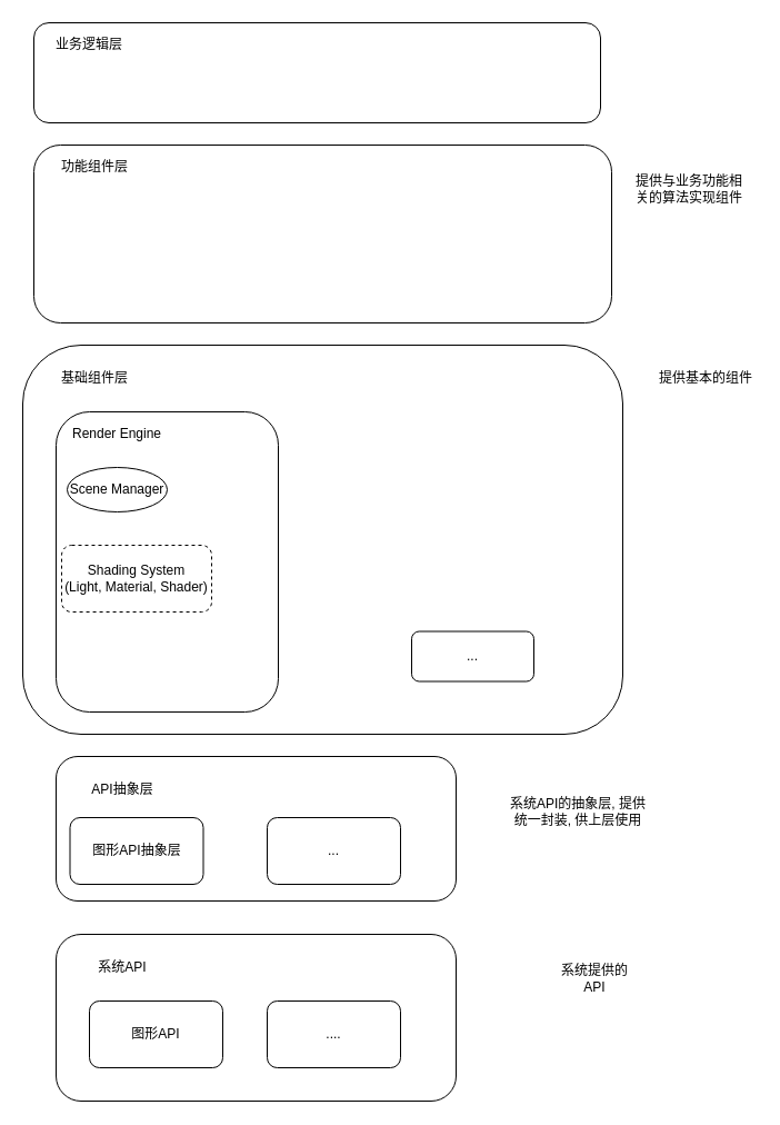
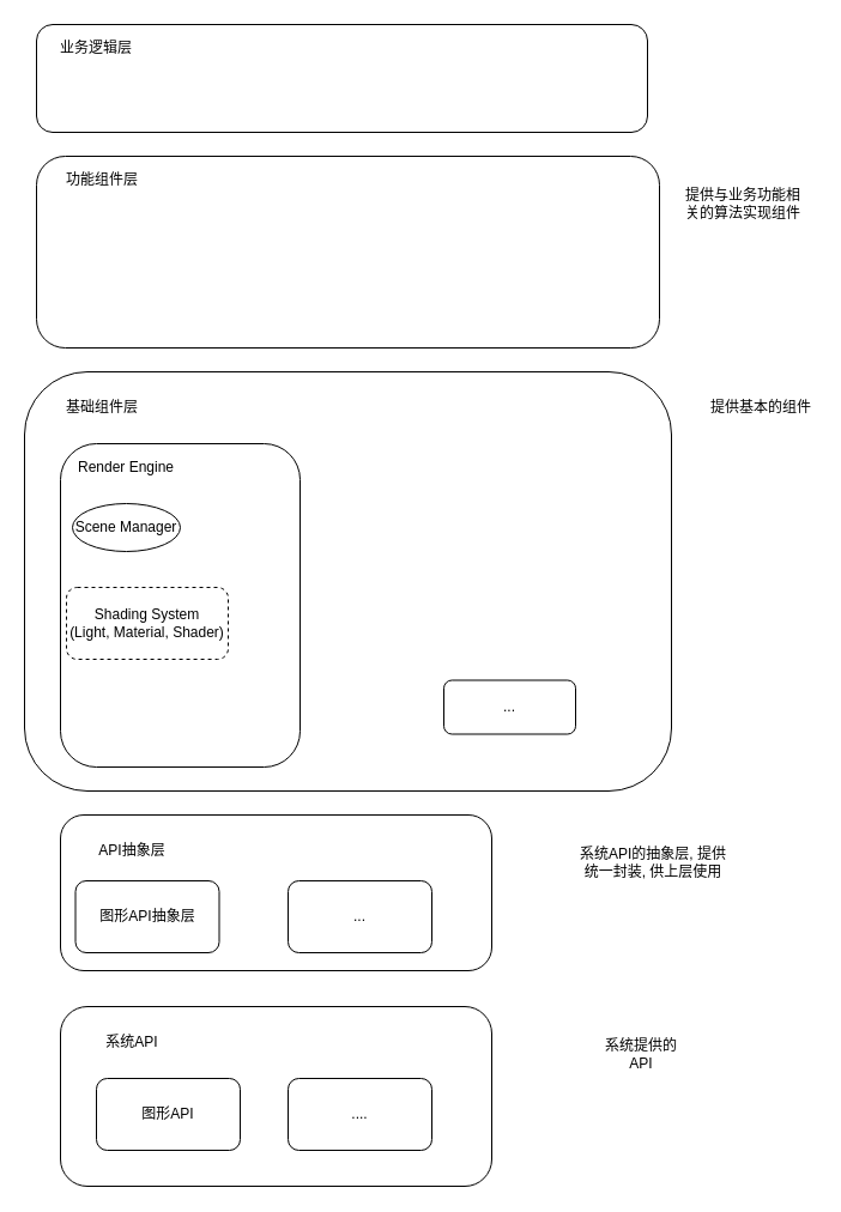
  <mxCell id="0" />
  <mxCell id="1" parent="0" />
  <mxCell id="2" value="" style="rounded=1;whiteSpace=wrap;html=1;" vertex="1" parent="1"><mxGeometry x="50" y="840" width="360" height="150" as="geometry" /></mxCell>
  <mxCell id="3" value="图形API" style="rounded=1;whiteSpace=wrap;html=1;" vertex="1" parent="1"><mxGeometry x="80" y="900" width="120" height="60" as="geometry" /></mxCell>
  <mxCell id="4" value="...." style="rounded=1;whiteSpace=wrap;html=1;" vertex="1" parent="1"><mxGeometry x="240" y="900" width="120" height="60" as="geometry" /></mxCell>
  <mxCell id="5" value="系统API" style="text;html=1;strokeColor=none;fillColor=none;align=center;verticalAlign=middle;whiteSpace=wrap;rounded=0;" vertex="1" parent="1"><mxGeometry x="80" y="860" width="60" height="20" as="geometry" /></mxCell>
  <mxCell id="6" value="" style="rounded=1;whiteSpace=wrap;html=1;" vertex="1" parent="1"><mxGeometry x="50" y="680" width="360" height="130" as="geometry" /></mxCell>
  <mxCell id="7" value="图形API抽象层" style="rounded=1;whiteSpace=wrap;html=1;" vertex="1" parent="1"><mxGeometry x="62.5" y="735" width="120" height="60" as="geometry" /></mxCell>
  <mxCell id="8" value="API抽象层" style="text;html=1;strokeColor=none;fillColor=none;align=center;verticalAlign=middle;whiteSpace=wrap;rounded=0;" vertex="1" parent="1"><mxGeometry x="70" y="700" width="80" height="20" as="geometry" /></mxCell>
  <mxCell id="9" value="" style="rounded=1;whiteSpace=wrap;html=1;" vertex="1" parent="1"><mxGeometry x="20" y="310" width="540" height="350" as="geometry" /></mxCell>
- <mxCell id="10" value="系统API的抽象层, 提供统一封装, 供上层使用" style="text;html=1;strokeColor=none;fillColor=none;align=center;verticalAlign=middle;whiteSpace=wrap;rounded=0;" vertex="1" parent="1"><mxGeometry x="455" y="710" width="130" height="40" as="geometry" /></mxCell>
+ <mxCell id="10" value="系统API的抽象层, 提供统一封装, 供上层使用" style="text;html=1;strokeColor=none;fillColor=none;align=center;verticalAlign=middle;whiteSpace=wrap;rounded=0;" vertex="1" parent="1"><mxGeometry x="480" y="700" width="130" height="40" as="geometry" /></mxCell>
  <mxCell id="11" value="系统提供的API" style="text;html=1;strokeColor=none;fillColor=none;align=center;verticalAlign=middle;whiteSpace=wrap;rounded=0;" vertex="1" parent="1"><mxGeometry x="500" y="870" width="70" height="20" as="geometry" /></mxCell>
  <mxCell id="12" value="..." style="rounded=1;whiteSpace=wrap;html=1;" vertex="1" parent="1"><mxGeometry x="240" y="735" width="120" height="60" as="geometry" /></mxCell>
  <mxCell id="13" value="" style="rounded=1;whiteSpace=wrap;html=1;" vertex="1" parent="1"><mxGeometry x="50" y="370" width="200" height="270" as="geometry" /></mxCell>
  <mxCell id="14" value="基础组件层" style="text;html=1;strokeColor=none;fillColor=none;align=center;verticalAlign=middle;whiteSpace=wrap;rounded=0;" vertex="1" parent="1"><mxGeometry x="50" y="330" width="70" height="20" as="geometry" /></mxCell>
  <mxCell id="15" value="..." style="rounded=1;whiteSpace=wrap;html=1;" vertex="1" parent="1"><mxGeometry x="370" y="567.5" width="110" height="45" as="geometry" /></mxCell>
  <mxCell id="16" value="Render Engine" style="text;html=1;strokeColor=none;fillColor=none;align=center;verticalAlign=middle;whiteSpace=wrap;rounded=0;" vertex="1" parent="1"><mxGeometry x="60" y="380" width="90" height="20" as="geometry" /></mxCell>
  <mxCell id="17" value="Scene Manager" style="ellipse;whiteSpace=wrap;html=1;" vertex="1" parent="1"><mxGeometry x="60" y="420" width="90" height="40" as="geometry" /></mxCell>
  <mxCell id="18" value="Shading System&lt;br&gt;(Light, Material, Shader)" style="rounded=1;whiteSpace=wrap;html=1;dashed=1;" vertex="1" parent="1"><mxGeometry x="55" y="490" width="135" height="60" as="geometry" /></mxCell>
  <mxCell id="19" value="" style="rounded=1;whiteSpace=wrap;html=1;" vertex="1" parent="1"><mxGeometry x="30" y="130" width="520" height="160" as="geometry" /></mxCell>
  <mxCell id="20" value="" style="rounded=1;whiteSpace=wrap;html=1;" vertex="1" parent="1"><mxGeometry x="30" y="20" width="510" height="90" as="geometry" /></mxCell>
  <mxCell id="21" value="业务逻辑层" style="text;html=1;strokeColor=none;fillColor=none;align=center;verticalAlign=middle;whiteSpace=wrap;rounded=0;" vertex="1" parent="1"><mxGeometry x="40" y="30" width="80" height="20" as="geometry" /></mxCell>
  <mxCell id="22" value="功能组件层" style="text;html=1;strokeColor=none;fillColor=none;align=center;verticalAlign=middle;whiteSpace=wrap;rounded=0;" vertex="1" parent="1"><mxGeometry x="50" y="140" width="70" height="20" as="geometry" /></mxCell>
  <mxCell id="23" style="edgeStyle=orthogonalEdgeStyle;rounded=0;orthogonalLoop=1;jettySize=auto;html=1;exitX=0.5;exitY=1;exitDx=0;exitDy=0;" edge="1" parent="1" source="22" target="22"><mxGeometry relative="1" as="geometry" /></mxCell>
  <mxCell id="24" value="提供基本的组件" style="text;html=1;strokeColor=none;fillColor=none;align=center;verticalAlign=middle;whiteSpace=wrap;rounded=0;" vertex="1" parent="1"><mxGeometry x="590" y="330" width="90" height="20" as="geometry" /></mxCell>
  <mxCell id="25" value="提供与业务功能相关的算法实现组件" style="text;html=1;strokeColor=none;fillColor=none;align=center;verticalAlign=middle;whiteSpace=wrap;rounded=0;" vertex="1" parent="1"><mxGeometry x="570" y="160" width="100" height="20" as="geometry" /></mxCell>
